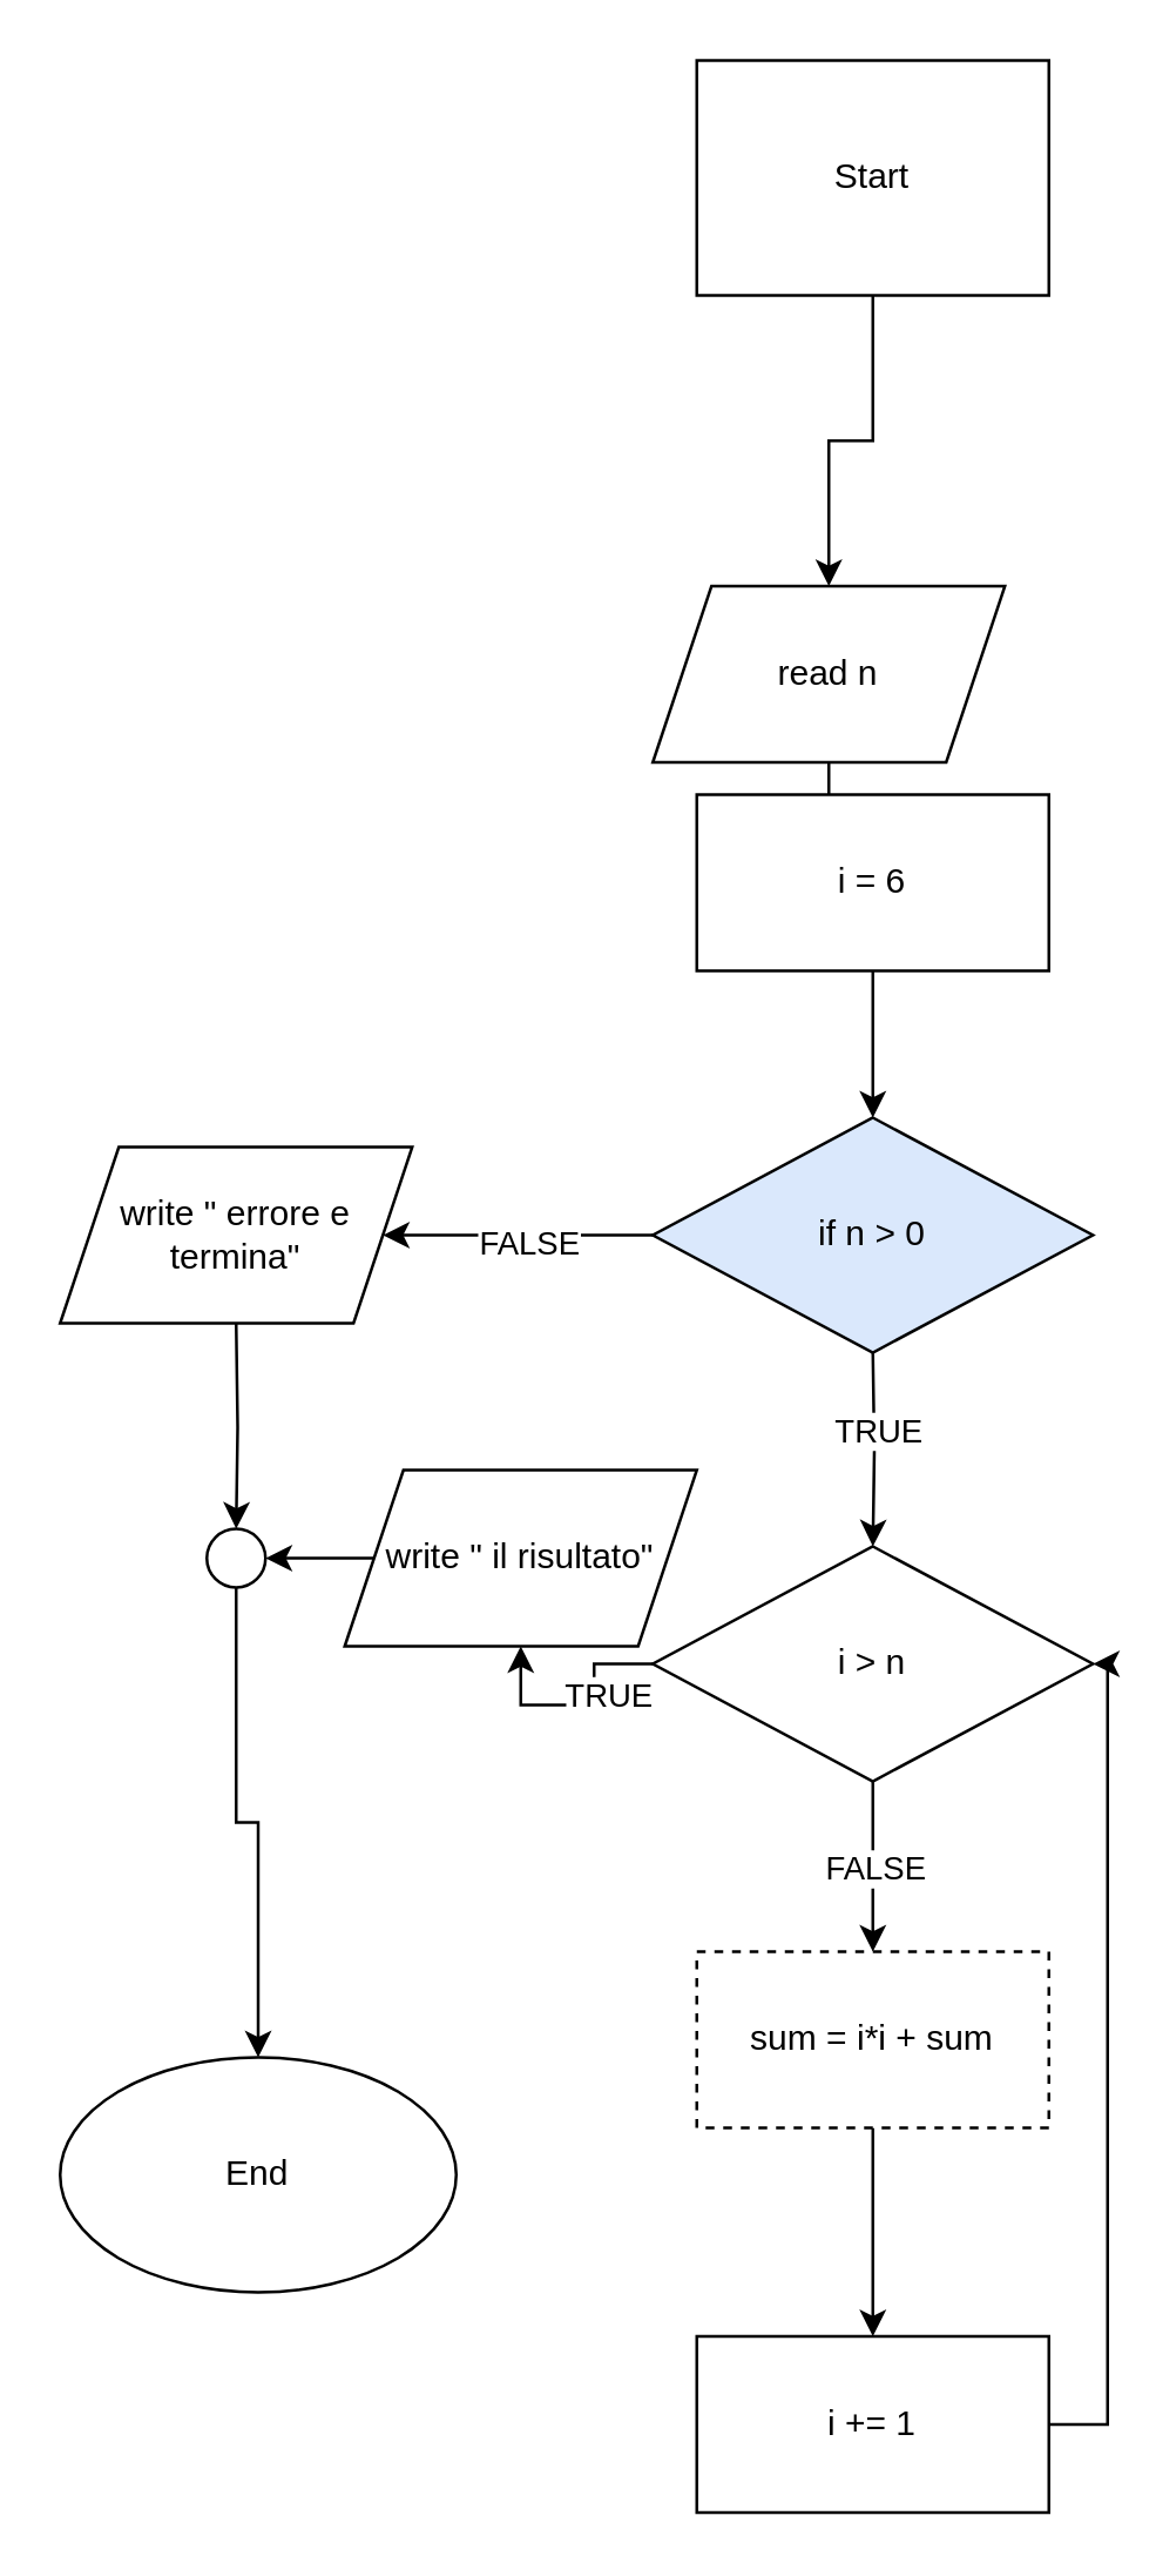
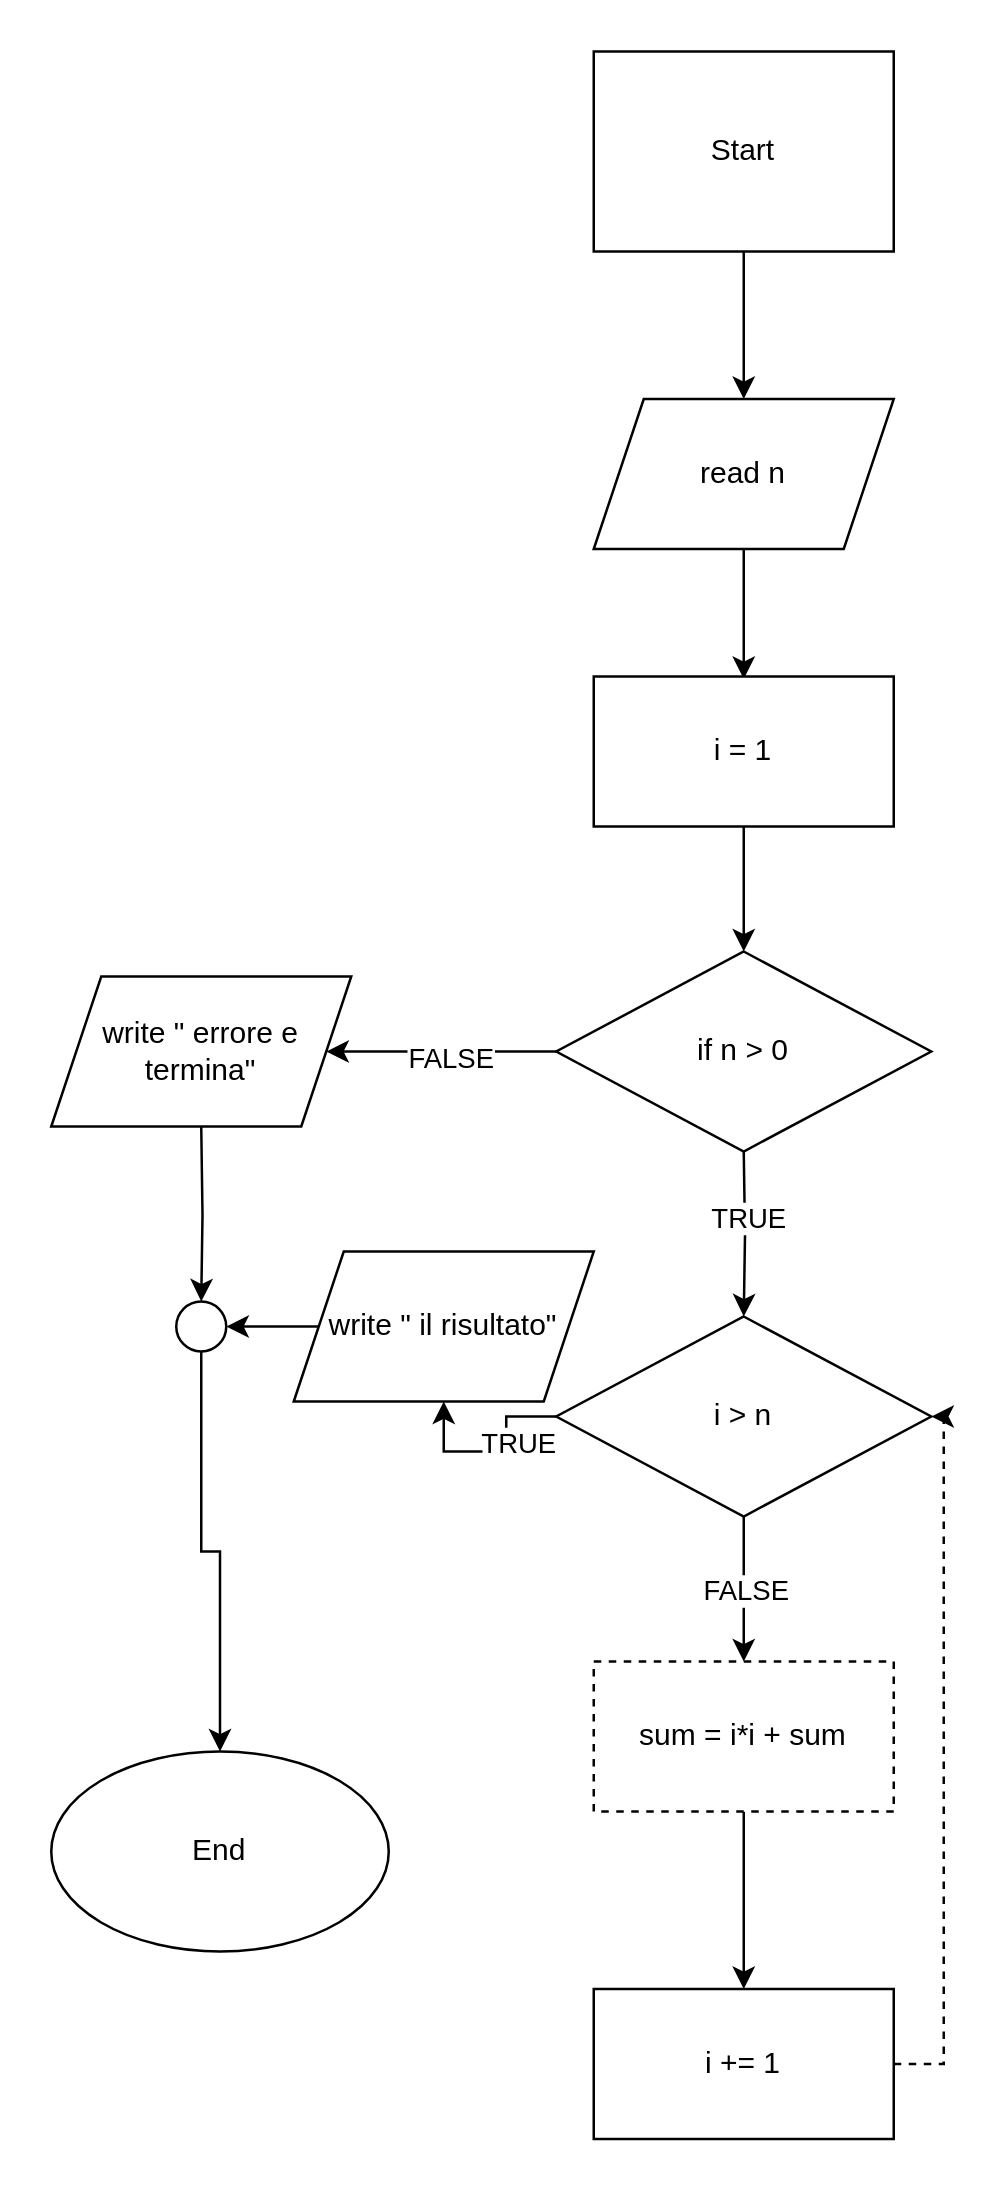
  <mxCell id="0" />
  <mxCell id="1" parent="0" />
  <mxCell id="2" value="" style="edgeStyle=orthogonalEdgeStyle;rounded=0;orthogonalLoop=1;jettySize=auto;html=1;" parent="1" source="3" target="5" edge="1"><mxGeometry relative="1" as="geometry" /></mxCell>
  <mxCell id="3" value="Start" style="whiteSpace=wrap;html=1;rounded=0;" parent="1" vertex="1"><mxGeometry x="237" width="120" height="80" as="geometry" y="20" /></mxCell>
  <mxCell id="4" value="" style="edgeStyle=orthogonalEdgeStyle;rounded=0;orthogonalLoop=1;jettySize=auto;html=1;" parent="1" source="5" edge="1"><mxGeometry relative="1" as="geometry"><mxPoint x="297" y="271" as="targetPoint" /></mxGeometry></mxCell>
- <mxCell id="5" value="read n" style="shape=parallelogram;perimeter=parallelogramPerimeter;whiteSpace=wrap;html=1;fixedSize=1;" parent="1" vertex="1"><mxGeometry x="222" y="199" width="120" height="60" as="geometry" /></mxCell>
+ <mxCell id="5" value="read n" style="shape=parallelogram;perimeter=parallelogramPerimeter;whiteSpace=wrap;html=1;fixedSize=1;" parent="1" vertex="1"><mxGeometry x="237" y="159" width="120" height="60" as="geometry" /></mxCell>
  <mxCell id="6" value="" style="edgeStyle=orthogonalEdgeStyle;rounded=0;orthogonalLoop=1;jettySize=auto;html=1;" parent="1" edge="1"><mxGeometry relative="1" as="geometry"><mxPoint x="222" y="420" as="sourcePoint" /><mxPoint x="130" y="420" as="targetPoint" /></mxGeometry></mxCell>
  <mxCell id="7" value="FALSE" style="edgeLabel;html=1;align=center;verticalAlign=middle;resizable=0;points=[];" parent="6" vertex="1" connectable="0"><mxGeometry x="-0.065" y="2" relative="1" as="geometry"><mxPoint as="offset" /></mxGeometry></mxCell>
  <mxCell id="8" value="" style="edgeStyle=orthogonalEdgeStyle;rounded=0;orthogonalLoop=1;jettySize=auto;html=1;" parent="1" target="17" edge="1"><mxGeometry relative="1" as="geometry"><mxPoint x="297" y="460" as="sourcePoint" /></mxGeometry></mxCell>
  <mxCell id="9" value="TRUE" style="edgeLabel;html=1;align=center;verticalAlign=middle;resizable=0;points=[];" parent="8" vertex="1" connectable="0"><mxGeometry x="-0.188" y="1" relative="1" as="geometry"><mxPoint as="offset" /></mxGeometry></mxCell>
- <mxCell id="10" value="if n &amp;gt; 0" style="rhombus;whiteSpace=wrap;html=1;fillColor=#dae8fc;" parent="1" vertex="1"><mxGeometry x="222" y="380" width="150" height="80" as="geometry" /></mxCell>
+ <mxCell id="10" value="if n &amp;gt; 0" style="rhombus;whiteSpace=wrap;html=1;" parent="1" vertex="1"><mxGeometry x="222" y="380" width="150" height="80" as="geometry" /></mxCell>
  <mxCell id="11" value="write &quot; errore e termina&quot;" style="shape=parallelogram;perimeter=parallelogramPerimeter;whiteSpace=wrap;html=1;fixedSize=1;" parent="1" vertex="1"><mxGeometry x="20" y="390" width="120" height="60" as="geometry" /></mxCell>
  <mxCell id="12" value="End" style="ellipse;whiteSpace=wrap;html=1;" parent="1" vertex="1"><mxGeometry x="20" y="700" width="135" height="80" as="geometry" /></mxCell>
  <mxCell id="13" value="" style="edgeStyle=orthogonalEdgeStyle;rounded=0;orthogonalLoop=1;jettySize=auto;html=1;" parent="1" source="17" target="21" edge="1"><mxGeometry relative="1" as="geometry" /></mxCell>
  <mxCell id="14" value="FALSE" style="edgeLabel;html=1;align=center;verticalAlign=middle;resizable=0;points=[];" parent="13" vertex="1" connectable="0"><mxGeometry relative="1" as="geometry"><mxPoint as="offset" /></mxGeometry></mxCell>
  <mxCell id="15" style="edgeStyle=orthogonalEdgeStyle;rounded=0;orthogonalLoop=1;jettySize=auto;html=1;exitX=0;exitY=0.5;exitDx=0;exitDy=0;entryX=0.5;entryY=1;entryDx=0;entryDy=0;" parent="1" source="17" target="24" edge="1"><mxGeometry relative="1" as="geometry"><mxPoint x="192" y="740" as="targetPoint" /></mxGeometry></mxCell>
  <mxCell id="16" value="TRUE" style="edgeLabel;html=1;align=center;verticalAlign=middle;resizable=0;points=[];" parent="15" vertex="1" connectable="0"><mxGeometry x="-0.24" y="4" relative="1" as="geometry"><mxPoint as="offset" /></mxGeometry></mxCell>
  <mxCell id="17" value="i &amp;gt; n" style="rhombus;whiteSpace=wrap;html=1;" parent="1" vertex="1"><mxGeometry x="222" y="526" width="150" height="80" as="geometry" /></mxCell>
  <mxCell id="18" value="" style="edgeStyle=orthogonalEdgeStyle;rounded=0;orthogonalLoop=1;jettySize=auto;html=1;" parent="1" source="19" target="10" edge="1"><mxGeometry relative="1" as="geometry" /></mxCell>
- <mxCell id="19" value="i = 6" style="rounded=0;whiteSpace=wrap;html=1;" parent="1" vertex="1"><mxGeometry x="237" y="270" width="120" height="60" as="geometry" /></mxCell>
+ <mxCell id="19" value="i = 1" style="rounded=0;whiteSpace=wrap;html=1;" parent="1" vertex="1"><mxGeometry x="237" y="270" width="120" height="60" as="geometry" /></mxCell>
  <mxCell id="20" value="" style="edgeStyle=orthogonalEdgeStyle;rounded=0;orthogonalLoop=1;jettySize=auto;html=1;" parent="1" source="21" target="23" edge="1"><mxGeometry relative="1" as="geometry" /></mxCell>
  <mxCell id="21" value="sum = i*i + sum" style="whiteSpace=wrap;html=1;dashed=1;" parent="1" vertex="1"><mxGeometry x="237" y="664" width="120" height="60" as="geometry" /></mxCell>
- <mxCell id="22" style="edgeStyle=orthogonalEdgeStyle;rounded=0;orthogonalLoop=1;jettySize=auto;html=1;exitX=1;exitY=0.5;exitDx=0;exitDy=0;entryX=1;entryY=0.5;entryDx=0;entryDy=0;" parent="1" source="23" target="17" edge="1"><mxGeometry relative="1" as="geometry" /></mxCell>
+ <mxCell id="22" style="edgeStyle=orthogonalEdgeStyle;rounded=0;orthogonalLoop=1;jettySize=auto;html=1;exitX=1;exitY=0.5;exitDx=0;exitDy=0;entryX=1;entryY=0.5;entryDx=0;entryDy=0;dashed=1;" parent="1" source="23" target="17" edge="1"><mxGeometry relative="1" as="geometry" /></mxCell>
  <mxCell id="23" value="i += 1" style="whiteSpace=wrap;html=1;" parent="1" vertex="1"><mxGeometry x="237" y="795" width="120" height="60" as="geometry" /></mxCell>
  <mxCell id="24" value="write &quot; il risultato&quot;" style="shape=parallelogram;perimeter=parallelogramPerimeter;whiteSpace=wrap;html=1;fixedSize=1;" parent="1" vertex="1"><mxGeometry x="117" y="500" width="120" height="60" as="geometry" /></mxCell>
  <mxCell id="25" value="" style="endArrow=classic;html=1;rounded=0;exitX=0;exitY=0.5;exitDx=0;exitDy=0;" parent="1" source="29" edge="1"><mxGeometry width="50" height="50" relative="1" as="geometry"><mxPoint x="232" y="680" as="sourcePoint" /><mxPoint x="82" y="530" as="targetPoint" /></mxGeometry></mxCell>
  <mxCell id="26" value="" style="endArrow=classic;html=1;rounded=0;exitX=0;exitY=0.5;exitDx=0;exitDy=0;" parent="1" source="24" target="29" edge="1"><mxGeometry width="50" height="50" relative="1" as="geometry"><mxPoint x="127" y="530" as="sourcePoint" /><mxPoint x="82" y="530" as="targetPoint" /></mxGeometry></mxCell>
  <mxCell id="27" value="" style="edgeStyle=orthogonalEdgeStyle;rounded=0;orthogonalLoop=1;jettySize=auto;html=1;" parent="1" target="29" edge="1"><mxGeometry relative="1" as="geometry"><mxPoint x="80" y="450" as="sourcePoint" /><mxPoint x="80" y="540" as="targetPoint" /></mxGeometry></mxCell>
  <mxCell id="28" style="edgeStyle=orthogonalEdgeStyle;rounded=0;orthogonalLoop=1;jettySize=auto;html=1;exitX=0.5;exitY=1;exitDx=0;exitDy=0;" parent="1" source="29" target="12" edge="1"><mxGeometry relative="1" as="geometry" /></mxCell>
  <mxCell id="29" value="" style="ellipse;whiteSpace=wrap;html=1;aspect=fixed;" parent="1" vertex="1"><mxGeometry x="70" y="520" width="20" height="20" as="geometry" /></mxCell>
